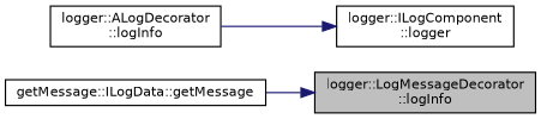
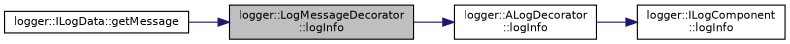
  digraph {
    rankdir=LR
    node [color=black fillcolor=white fontname=Helvetica fontsize=10 shape=record style=filled]
    edge [color=midnightblue fontname=Helvetica fontsize=10 labelfontname=Helvetica labelfontsize=10 style=solid]
    n1 [fillcolor=grey75 fontcolor=black height=0.2 label="logger::LogMessageDecorator\l::logInfo" width=0.4]
    n2 [height=0.2 label="logger::ALogDecorator\l::logInfo" width=0.4]
-   n3 [height=0.2 label="getMessage::ILogData::getMessage" width=0.4]
-   n4 [height=0.2 label="logger::ILogComponent\l::logger" width=0.4]
+   n3 [height=0.2 label="logger::ILogData::getMessage" width=0.4]
+   n4 [height=0.2 label="logger::ILogComponent\l::logInfo" width=0.4]
+   n1 -> n2
    n2 -> n4
    n3 -> n1
  }
